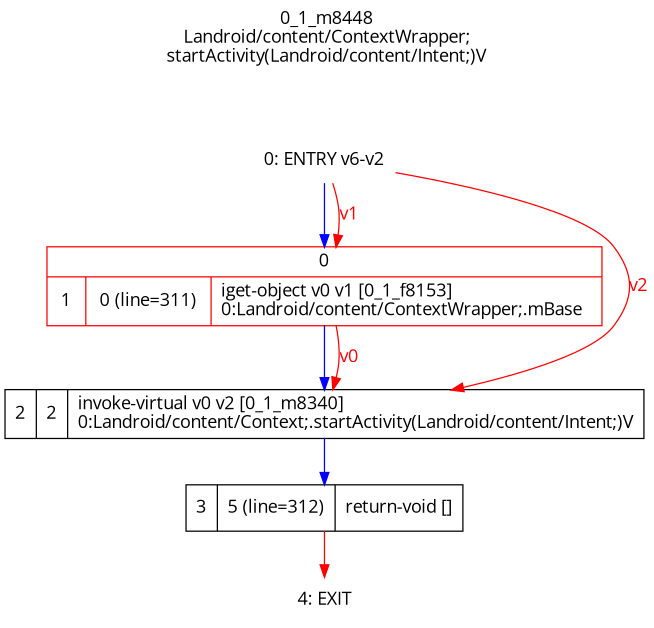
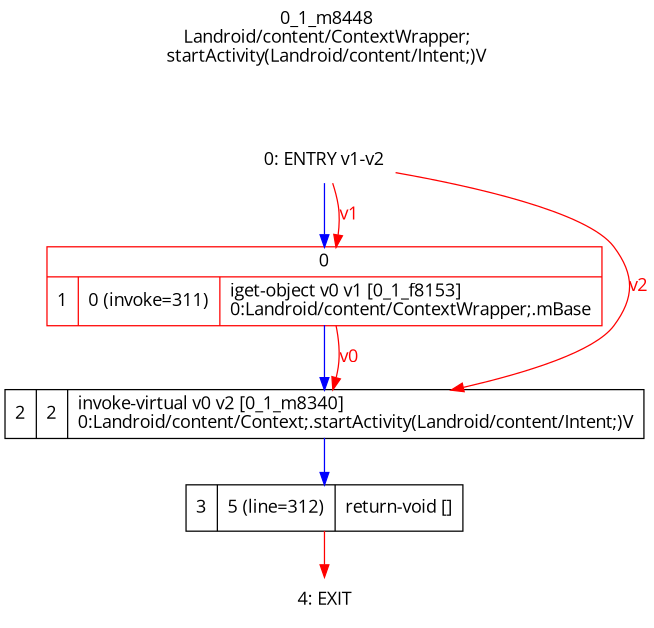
  digraph {
    fontname="Open Sans"
    label="0_1_m8448\nLandroid/content/ContextWrapper;\nstartActivity(Landroid/content/Intent;)V"
    labelloc=t
    rankdir=UD
    node [fontname="Open Sans" shape=record]
    edge [color=red fontcolor=blue fontname="Open Sans" weight=100]
-   n1 [label="0: ENTRY v6-v2" shape=plaintext]
-   n2 [color=red label="{0|{1|0 (line=311)|iget-object v0 v1 [0_1_f8153]\l0:Landroid/content/ContextWrapper;.mBase\l}}"]
+   n1 [label="0: ENTRY v1-v2" shape=plaintext]
+   n2 [color=red label="{0|{1|0 (invoke=311)|iget-object v0 v1 [0_1_f8153]\l0:Landroid/content/ContextWrapper;.mBase\l}}"]
    n3 [label="2|2|invoke-virtual v0 v2 [0_1_m8340]\l0:Landroid/content/Context;.startActivity(Landroid/content/Intent;)V\l"]
    n4 [label="3|5 (line=312)|return-void []\l"]
    n5 [label="4: EXIT" shape=plaintext]
    n1 -> n2 [color=blue]
    n1 -> n2 [fontcolor=red label=v1 weight=""]
    n1 -> n3 [fontcolor=red label=v2 weight=""]
    n2 -> n3 [color=blue]
    n2 -> n3 [fontcolor=red label=v0 weight=""]
    n3 -> n4 [color=blue]
    n4 -> n5
  }
